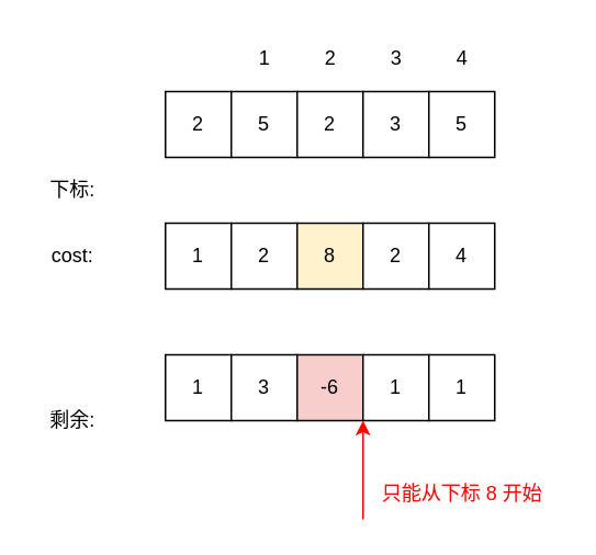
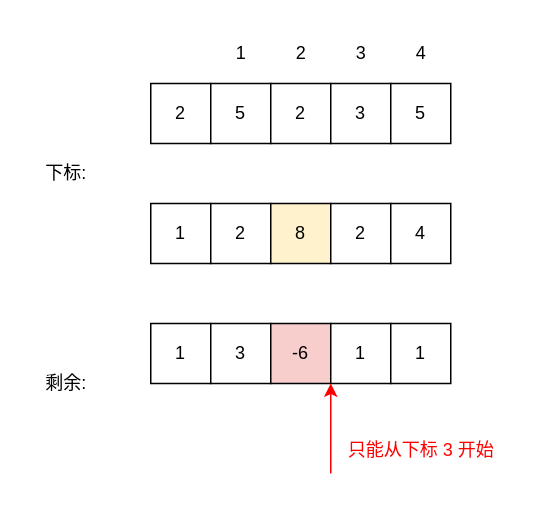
  <mxCell id="0" />
  <mxCell id="1" parent="0" />
  <mxCell id="2" value="2" style="whiteSpace=wrap;html=1;aspect=fixed;" parent="1" vertex="1"><mxGeometry x="100" y="55" width="40" height="40" as="geometry" /></mxCell>
  <mxCell id="3" value="5" style="whiteSpace=wrap;html=1;aspect=fixed;" parent="1" vertex="1"><mxGeometry x="140" y="55" width="40" height="40" as="geometry" /></mxCell>
  <mxCell id="4" value="2" style="whiteSpace=wrap;html=1;aspect=fixed;" parent="1" vertex="1"><mxGeometry x="180" y="55" width="40" height="40" as="geometry" /></mxCell>
  <mxCell id="5" value="3" style="whiteSpace=wrap;html=1;aspect=fixed;" parent="1" vertex="1"><mxGeometry x="220" y="55" width="40" height="40" as="geometry" /></mxCell>
  <mxCell id="6" value="5" style="whiteSpace=wrap;html=1;aspect=fixed;" parent="1" vertex="1"><mxGeometry x="260" y="55" width="40" height="40" as="geometry" /></mxCell>
  <mxCell id="7" value="1" style="text;html=1;align=center;verticalAlign=middle;resizable=0;points=[];autosize=1;strokeColor=none;fillColor=none;" parent="1" vertex="1"><mxGeometry x="145" y="20" width="30" height="30" as="geometry" /></mxCell>
  <mxCell id="8" value="2" style="text;html=1;align=center;verticalAlign=middle;resizable=0;points=[];autosize=1;strokeColor=none;fillColor=none;" parent="1" vertex="1"><mxGeometry x="185" y="20" width="30" height="30" as="geometry" /></mxCell>
  <mxCell id="9" value="3" style="text;html=1;align=center;verticalAlign=middle;resizable=0;points=[];autosize=1;strokeColor=none;fillColor=none;" parent="1" vertex="1"><mxGeometry x="225" y="20" width="30" height="30" as="geometry" /></mxCell>
  <mxCell id="10" value="4" style="text;html=1;align=center;verticalAlign=middle;resizable=0;points=[];autosize=1;strokeColor=none;fillColor=none;" parent="1" vertex="1"><mxGeometry x="265" y="20" width="30" height="30" as="geometry" /></mxCell>
- <mxCell id="11" value="cost:&amp;nbsp;" style="text;html=1;align=center;verticalAlign=middle;resizable=0;points=[];autosize=1;strokeColor=none;fillColor=none;" parent="1" vertex="1"><mxGeometry x="20" y="140" width="50" height="30" as="geometry" /></mxCell>
  <mxCell id="12" value="1" style="whiteSpace=wrap;html=1;aspect=fixed;" parent="1" vertex="1"><mxGeometry x="100" y="135" width="40" height="40" as="geometry" /></mxCell>
  <mxCell id="13" value="2" style="whiteSpace=wrap;html=1;aspect=fixed;" parent="1" vertex="1"><mxGeometry x="140" y="135" width="40" height="40" as="geometry" /></mxCell>
  <mxCell id="14" value="8" style="whiteSpace=wrap;html=1;aspect=fixed;fillColor=#fff2cc;" parent="1" vertex="1"><mxGeometry x="180" y="135" width="40" height="40" as="geometry" /></mxCell>
  <mxCell id="15" value="2" style="whiteSpace=wrap;html=1;aspect=fixed;" parent="1" vertex="1"><mxGeometry x="220" y="135" width="40" height="40" as="geometry" /></mxCell>
  <mxCell id="16" value="4" style="whiteSpace=wrap;html=1;aspect=fixed;" parent="1" vertex="1"><mxGeometry x="260" y="135" width="40" height="40" as="geometry" /></mxCell>
  <mxCell id="17" value="剩余:&amp;nbsp;" style="text;html=1;align=center;verticalAlign=middle;resizable=0;points=[];autosize=1;strokeColor=none;fillColor=none;" parent="1" vertex="1"><mxGeometry x="20" y="240" width="50" height="30" as="geometry" /></mxCell>
  <mxCell id="18" value="1" style="whiteSpace=wrap;html=1;aspect=fixed;" parent="1" vertex="1"><mxGeometry x="100" y="215" width="40" height="40" as="geometry" /></mxCell>
  <mxCell id="19" value="3" style="whiteSpace=wrap;html=1;aspect=fixed;" parent="1" vertex="1"><mxGeometry x="140" y="215" width="40" height="40" as="geometry" /></mxCell>
  <mxCell id="20" value="-6" style="whiteSpace=wrap;html=1;aspect=fixed;fillColor=#f8cecc;" parent="1" vertex="1"><mxGeometry x="180" y="215" width="40" height="40" as="geometry" /></mxCell>
  <mxCell id="21" value="1" style="whiteSpace=wrap;html=1;aspect=fixed;" parent="1" vertex="1"><mxGeometry x="220" y="215" width="40" height="40" as="geometry" /></mxCell>
  <mxCell id="22" value="1" style="whiteSpace=wrap;html=1;aspect=fixed;" parent="1" vertex="1"><mxGeometry x="260" y="215" width="40" height="40" as="geometry" /></mxCell>
  <mxCell id="23" value="下标:&amp;nbsp;" style="text;html=1;align=center;verticalAlign=middle;resizable=0;points=[];autosize=1;strokeColor=none;fillColor=none;" parent="1" vertex="1"><mxGeometry x="20" y="100" width="50" height="30" as="geometry" /></mxCell>
- <mxCell id="24" value="只能从下标 8 开始" style="text;html=1;align=center;verticalAlign=middle;resizable=0;points=[];autosize=1;strokeColor=none;fillColor=none;fontColor=#FF0000;" parent="1" vertex="1"><mxGeometry x="220" y="285" width="120" height="30" as="geometry" /></mxCell>
+ <mxCell id="24" value="只能从下标 3 开始" style="text;html=1;align=center;verticalAlign=middle;resizable=0;points=[];autosize=1;strokeColor=none;fillColor=none;fontColor=#FF0000;" parent="1" vertex="1"><mxGeometry x="220" y="285" width="120" height="30" as="geometry" /></mxCell>
  <mxCell id="25" value="" style="endArrow=classic;html=1;rounded=0;fontColor=#FF0000;strokeColor=#FF0000;" parent="1" edge="1"><mxGeometry width="50" height="50" relative="1" as="geometry"><mxPoint x="220" y="315" as="sourcePoint" /><mxPoint x="220" y="255" as="targetPoint" /></mxGeometry></mxCell>
